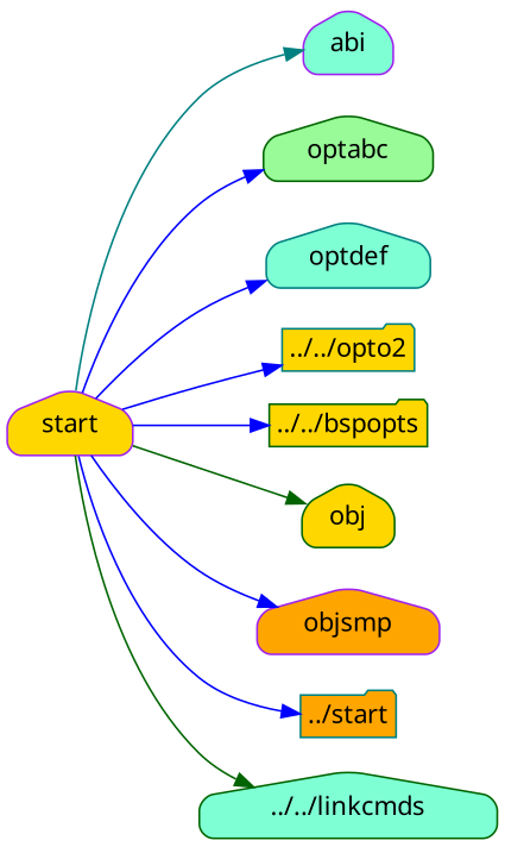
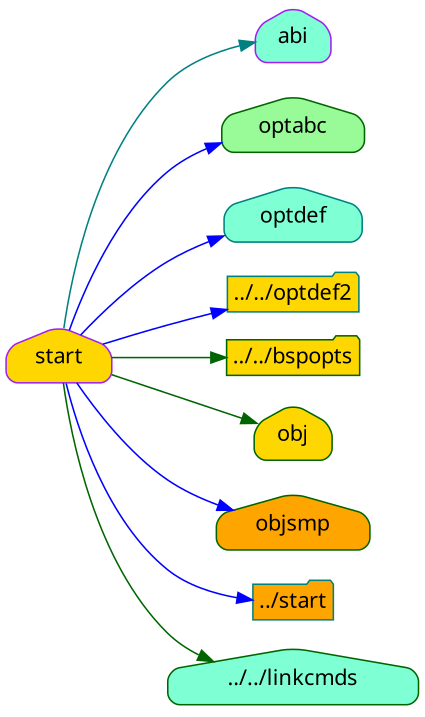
  digraph {
    rankdir=LR
    node [color=darkgreen fillcolor=gold fontname="Sans serif" margin=0.05 shape=house style="filled, rounded"]
    n1 [fillcolor=palegreen height=0.05 label=optabc width=0.05]
    n2 [color=purple fillcolor=aquamarine height=0.05 label=abi width=0.05]
    n3 [color=teal fillcolor=aquamarine height=0.05 label=optdef width=0.05]
-   n4 [color=teal height=0.05 label="../../opto2" shape=folder width=0.05]
+   n4 [color=teal height=0.05 label="../../optdef2" shape=folder width=0.05]
    n5 [height=0.05 label="../../bspopts" shape=folder width=0.05]
    n6 [height=0.05 label=obj width=0.05]
-   n7 [color=purple fillcolor=orange height=0.05 label=objsmp width=0.05]
+   n7 [fillcolor=orange height=0.05 label=objsmp width=0.05]
    n8 [color=teal fillcolor=orange height=0.05 label="../start" shape=folder width=0.05]
    n9 [fillcolor=aquamarine height=0.05 label="../../linkcmds" width=0.05]
    n10 [color=purple height=0.05 label=start width=0.05]
    subgraph sub_1 {
      rank=same
      n1
      n2
    }
    subgraph sub_2 {
      rank=same
      n1
      n3
    }
    subgraph sub_3 {
      rank=same
      n3
      n4
    }
    subgraph sub_4 {
      rank=same
      n4
      n5
    }
    subgraph sub_5 {
      rank=same
      n5
      n6
    }
    subgraph sub_6 {
      rank=same
      n6
      n7
    }
    subgraph sub_7 {
      rank=same
      n7
      n8
    }
    subgraph sub_8 {
      rank=same
      n8
      n9
    }
    n1 -> n3 [style=invis]
    n2 -> n1 [style=invis]
    n3 -> n4 [style=invis]
    n4 -> n5 [style=invis]
    n5 -> n6 [style=invis]
    n6 -> n7 [style=invis]
    n7 -> n8 [style=invis]
    n8 -> n9 [style=invis]
    n10 -> n1 [color=blue]
    n10 -> n2 [color=teal]
    n10 -> n3 [color=blue]
    n10 -> n4 [color=blue]
-   n10 -> n5 [color=blue]
+   n10 -> n5 [color=darkgreen]
    n10 -> n6 [color=darkgreen]
    n10 -> n7 [color=blue]
    n10 -> n8 [color=blue]
    n10 -> n9 [color=darkgreen]
  }
